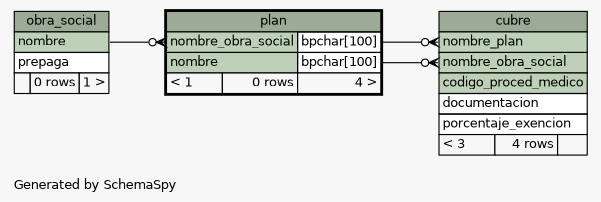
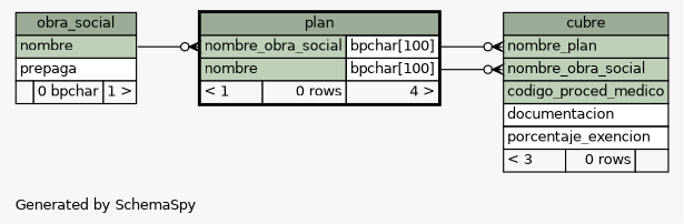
  digraph {
    bgcolor="#f7f7f7"
    fontname=Helvetica
    fontsize=11
    label="\nGenerated by SchemaSpy"
    labeljust=l
    nodesep=0.18
    rankdir=RL
    ranksep=0.46
    node [fontname=Helvetica fontsize=11 shape=plaintext]
    edge [arrowhead=none arrowsize=0.8 arrowtail=crowodot dir=back tailport="nombre_obra_social:w"]
-   n1 [label=<     <TABLE BORDER="0" CELLBORDER="1" CELLSPACING="0" BGCOLOR="#ffffff">       <TR><TD COLSPAN="3" BGCOLOR="#9bab96" ALIGN="CENTER">cubre</TD></TR>       <TR><TD PORT="nombre_plan" COLSPAN="3" BGCOLOR="#bed1b8" ALIGN="LEFT">nombre_plan</TD></TR>       <TR><TD PORT="nombre_obra_social" COLSPAN="3" BGCOLOR="#bed1b8" ALIGN="LEFT">nombre_obra_social</TD></TR>       <TR><TD PORT="codigo_proced_medico" COLSPAN="3" BGCOLOR="#bed1b8" ALIGN="LEFT">codigo_proced_medico</TD></TR>       <TR><TD PORT="documentacion" COLSPAN="3" ALIGN="LEFT">documentacion</TD></TR>       <TR><TD PORT="porcentaje_exencion" COLSPAN="3" ALIGN="LEFT">porcentaje_exencion</TD></TR>       <TR><TD ALIGN="LEFT" BGCOLOR="#f7f7f7">&lt; 3</TD><TD ALIGN="RIGHT" BGCOLOR="#f7f7f7">4 rows</TD><TD ALIGN="RIGHT" BGCOLOR="#f7f7f7">  </TD></TR>     </TABLE>>]
+   n1 [label=<     <TABLE BORDER="0" CELLBORDER="1" CELLSPACING="0" BGCOLOR="#ffffff">       <TR><TD COLSPAN="3" BGCOLOR="#9bab96" ALIGN="CENTER">cubre</TD></TR>       <TR><TD PORT="nombre_plan" COLSPAN="3" BGCOLOR="#bed1b8" ALIGN="LEFT">nombre_plan</TD></TR>       <TR><TD PORT="nombre_obra_social" COLSPAN="3" BGCOLOR="#bed1b8" ALIGN="LEFT">nombre_obra_social</TD></TR>       <TR><TD PORT="codigo_proced_medico" COLSPAN="3" BGCOLOR="#bed1b8" ALIGN="LEFT">codigo_proced_medico</TD></TR>       <TR><TD PORT="documentacion" COLSPAN="3" ALIGN="LEFT">documentacion</TD></TR>       <TR><TD PORT="porcentaje_exencion" COLSPAN="3" ALIGN="LEFT">porcentaje_exencion</TD></TR>       <TR><TD ALIGN="LEFT" BGCOLOR="#f7f7f7">&lt; 3</TD><TD ALIGN="RIGHT" BGCOLOR="#f7f7f7">0 rows</TD><TD ALIGN="RIGHT" BGCOLOR="#f7f7f7">  </TD></TR>     </TABLE>>]
    n2 [label=<     <TABLE BORDER="2" CELLBORDER="1" CELLSPACING="0" BGCOLOR="#ffffff">       <TR><TD COLSPAN="3" BGCOLOR="#9bab96" ALIGN="CENTER">plan</TD></TR>       <TR><TD PORT="nombre_obra_social" COLSPAN="2" BGCOLOR="#bed1b8" ALIGN="LEFT">nombre_obra_social</TD><TD PORT="nombre_obra_social.type" ALIGN="LEFT">bpchar[100]</TD></TR>       <TR><TD PORT="nombre" COLSPAN="2" BGCOLOR="#bed1b8" ALIGN="LEFT">nombre</TD><TD PORT="nombre.type" ALIGN="LEFT">bpchar[100]</TD></TR>       <TR><TD ALIGN="LEFT" BGCOLOR="#f7f7f7">&lt; 1</TD><TD ALIGN="RIGHT" BGCOLOR="#f7f7f7">0 rows</TD><TD ALIGN="RIGHT" BGCOLOR="#f7f7f7">4 &gt;</TD></TR>     </TABLE>>]
-   n3 [label=<     <TABLE BORDER="0" CELLBORDER="1" CELLSPACING="0" BGCOLOR="#ffffff">       <TR><TD COLSPAN="3" BGCOLOR="#9bab96" ALIGN="CENTER">obra_social</TD></TR>       <TR><TD PORT="nombre" COLSPAN="3" BGCOLOR="#bed1b8" ALIGN="LEFT">nombre</TD></TR>       <TR><TD PORT="prepaga" COLSPAN="3" ALIGN="LEFT">prepaga</TD></TR>       <TR><TD ALIGN="LEFT" BGCOLOR="#f7f7f7">  </TD><TD ALIGN="RIGHT" BGCOLOR="#f7f7f7">0 rows</TD><TD ALIGN="RIGHT" BGCOLOR="#f7f7f7">1 &gt;</TD></TR>     </TABLE>>]
+   n3 [label=<     <TABLE BORDER="0" CELLBORDER="1" CELLSPACING="0" BGCOLOR="#ffffff">       <TR><TD COLSPAN="3" BGCOLOR="#9bab96" ALIGN="CENTER">obra_social</TD></TR>       <TR><TD PORT="nombre" COLSPAN="3" BGCOLOR="#bed1b8" ALIGN="LEFT">nombre</TD></TR>       <TR><TD PORT="prepaga" COLSPAN="3" ALIGN="LEFT">prepaga</TD></TR>       <TR><TD ALIGN="LEFT" BGCOLOR="#f7f7f7">  </TD><TD ALIGN="RIGHT" BGCOLOR="#f7f7f7">0 bpchar</TD><TD ALIGN="RIGHT" BGCOLOR="#f7f7f7">1 &gt;</TD></TR>     </TABLE>>]
    n1 -> n2 [headport="nombre.type:e"]
    n1 -> n2 [headport="nombre_obra_social.type:e" tailport="nombre_plan:w"]
    n2 -> n3 [headport="nombre:e"]
  }
